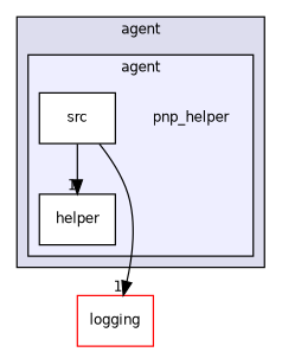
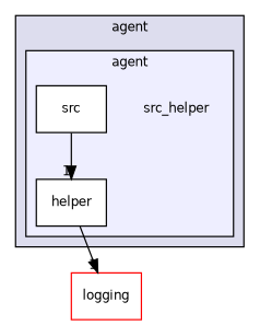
  digraph {
    compound=true
    node [fontname=Helvetica fontsize=10 shape=box color=black fillcolor=white style=filled]
    edge [headlabel=1 labeldistance=1.5 labelfontname=Helvetica labelfontsize=10]
-   n1 [label=pnp_helper shape=plaintext color="" fillcolor="" style=""]
+   n1 [label=src_helper shape=plaintext color="" fillcolor="" style=""]
    n2 [label=helper]
    n3 [label=src]
    n4 [color=red label=logging]
    subgraph cluster_1 {
      bgcolor="#ddddee"
      fontname=Helvetica
      fontsize=10
      label=agent
      pencolor=black
      subgraph cluster_2 {
        bgcolor="#eeeeff"
        fontname=Helvetica
        fontsize=10
        label=agent
        pencolor=black
        n1
        n2
        n3
      }
    }
    n3 -> n2
-   n3 -> n4
+   n2 -> n4
  }
